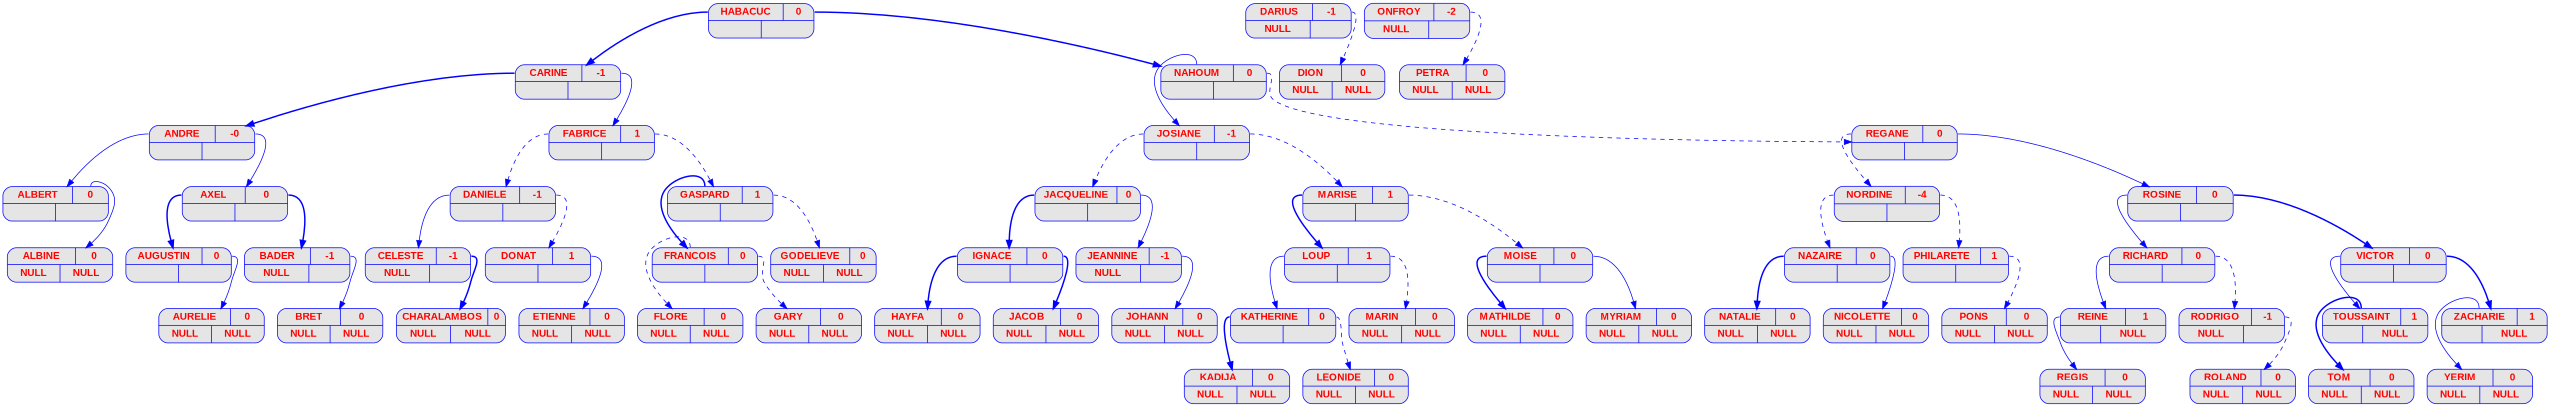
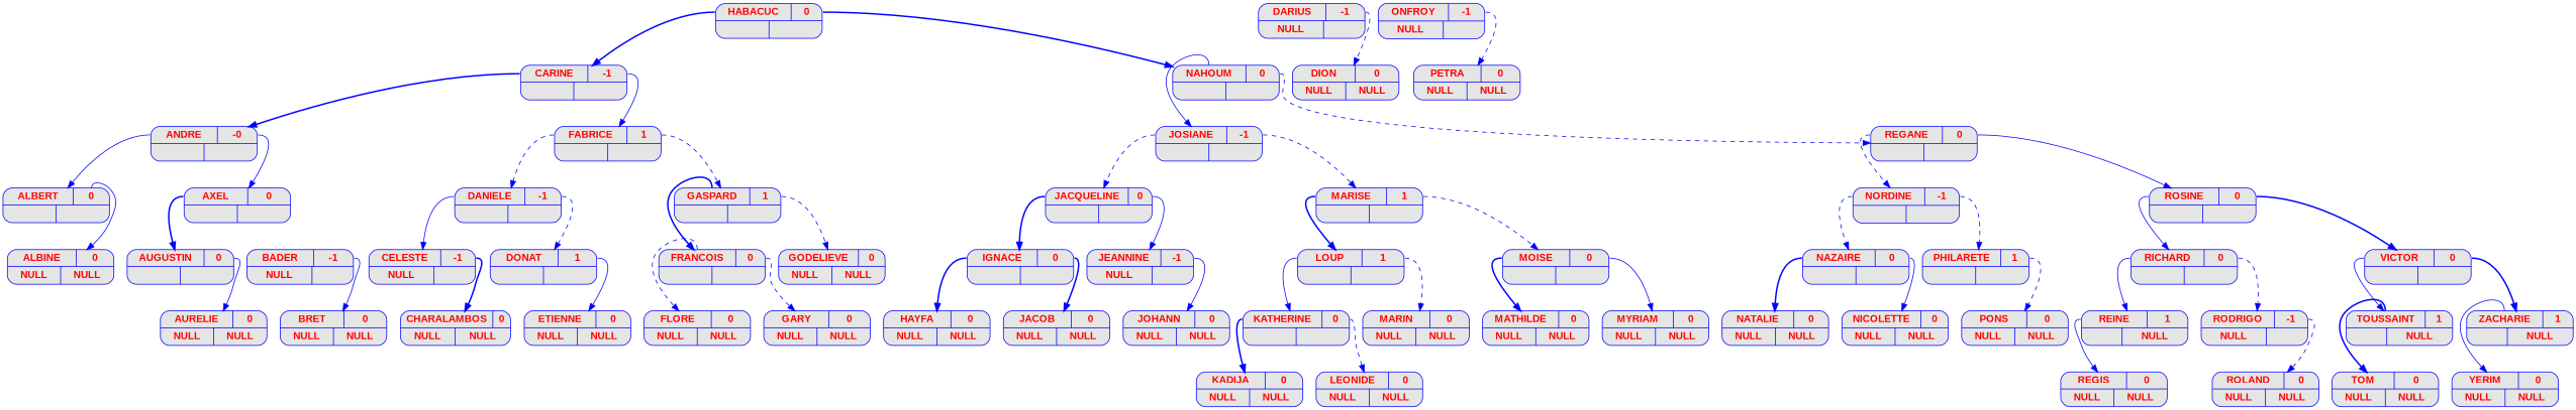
  digraph {
    node [color=blue fillcolor=grey90 fontcolor=red fontname="Arial bold" fontsize=14 shape=record style="rounded, filled"]
    edge [color=blue style=solid tailport=d]
    n1 [label="{{<g> HABACUC | <d> 0 } | { <g> | <d>}}" width=2]
    n2 [label="{{<g> CARINE | <d> -1 } | { <g> | <d>}}" width=2]
    n3 [label="{{<g> NAHOUM | <d> 0 } | { <g> | <d>}}" width=2]
    n4 [label="{{<g> ANDRE | <d> -0 } | { <g> | <d>}}" width=2]
    n5 [label="{{<g> FABRICE | <d> 1 } | { <g> | <d>}}" width=2]
    n6 [label="{{<g> JOSIANE | <d> -1 } | { <g> | <d>}}" width=2]
    n7 [label="{{<g> REGANE | <d> 0 } | { <g> | <d>}}" width=2]
    n8 [label="{{<g> ALBERT | <d> 0 } | { <g> | <d>}}" width=2]
    n9 [label="{{<g> AXEL | <d> 0 } | { <g> | <d>}}" width=2]
    n10 [label="{{<g> DANIELE | <d> -1 } | { <g> | <d>}}" width=2]
    n11 [label="{{<g> GASPARD | <d> 1 } | { <g> | <d>}}" width=2]
    n12 [label="{{<g> ALBINE | <d> 0 }| { <g> NULL | <d> NULL}}" width=2]
    n13 [label="{{<g> AUGUSTIN | <d> 0 } | { <g> | <d>}}" width=2]
    n14 [label="{{<g> BADER | <d> -1 }| { <g> NULL | <d> }}" width=2]
    n15 [label="{{<g> AURELIE | <d> 0 }| { <g> NULL | <d> NULL}}" width=2]
    n16 [label="{{<g> BRET | <d> 0 }| { <g> NULL | <d> NULL}}" width=2]
    n17 [label="{{<g> CELESTE | <d> -1 }| { <g> NULL | <d> }}" width=2]
    n18 [label="{{<g> DONAT | <d> 1 } | { <g> | <d>}}" width=2]
    n19 [label="{{<g> FRANCOIS | <d> 0 } | { <g> | <d>}}" width=2]
    n20 [label="{{<g> GODELIEVE | <d> 0 }| { <g> NULL | <d> NULL}}" width=2]
    n21 [label="{{<g> CHARALAMBOS | <d> 0 }| { <g> NULL | <d> NULL}}" width=2]
    n22 [label="{{<g> ETIENNE | <d> 0 }| { <g> NULL | <d> NULL}}" width=2]
    n23 [label="{{<g> DARIUS | <d> -1 }| { <g> NULL | <d> }}" width=2]
    n24 [label="{{<g> DION | <d> 0 }| { <g> NULL | <d> NULL}}" width=2]
    n25 [label="{{<g> FLORE | <d> 0 }| { <g> NULL | <d> NULL}}" width=2]
    n26 [label="{{<g> GARY | <d> 0 }| { <g> NULL | <d> NULL}}" width=2]
    n27 [label="{{<g> JACQUELINE | <d> 0 } | { <g> | <d>}}" width=2]
    n28 [label="{{<g> MARISE | <d> 1 } | { <g> | <d>}}" width=2]
-   n29 [label="{{<g> NORDINE | <d> -4 } | { <g> | <d>}}" width=2]
+   n29 [label="{{<g> NORDINE | <d> -1 } | { <g> | <d>}}" width=2]
    n30 [label="{{<g> ROSINE | <d> 0 } | { <g> | <d>}}" width=2]
    n31 [label="{{<g> IGNACE | <d> 0 } | { <g> | <d>}}" width=2]
    n32 [label="{{<g> JEANNINE | <d> -1 }| { <g> NULL | <d> }}" width=2]
    n33 [label="{{<g> LOUP | <d> 1 } | { <g> | <d>}}" width=2]
    n34 [label="{{<g> MOISE | <d> 0 } | { <g> | <d>}}" width=2]
    n35 [label="{{<g> HAYFA | <d> 0 }| { <g> NULL | <d> NULL}}" width=2]
    n36 [label="{{<g> JACOB | <d> 0 }| { <g> NULL | <d> NULL}}" width=2]
    n37 [label="{{<g> JOHANN | <d> 0 }| { <g> NULL | <d> NULL}}" width=2]
    n38 [label="{{<g> KATHERINE | <d> 0 } | { <g> | <d>}}" width=2]
    n39 [label="{{<g> MARIN | <d> 0 }| { <g> NULL | <d> NULL}}" width=2]
    n40 [label="{{<g> MATHILDE | <d> 0 }| { <g> NULL | <d> NULL}}" width=2]
    n41 [label="{{<g> MYRIAM | <d> 0 }| { <g> NULL | <d> NULL}}" width=2]
    n42 [label="{{<g> KADIJA | <d> 0 }| { <g> NULL | <d> NULL}}" width=2]
    n43 [label="{{<g> LEONIDE | <d> 0 }| { <g> NULL | <d> NULL}}" width=2]
    n44 [label="{{<g> NAZAIRE | <d> 0 } | { <g> | <d>}}" width=2]
    n45 [label="{{<g> PHILARETE | <d> 1 } | { <g> | <d>}}" width=2]
    n46 [label="{{<g> RICHARD | <d> 0 } | { <g> | <d>}}" width=2]
    n47 [label="{{<g> VICTOR | <d> 0 } | { <g> | <d>}}" width=2]
    n48 [label="{{<g> NATALIE | <d> 0 }| { <g> NULL | <d> NULL}}" width=2]
    n49 [label="{{<g> NICOLETTE | <d> 0 }| { <g> NULL | <d> NULL}}" width=2]
    n50 [label="{{<g> PONS | <d> 0 }| { <g> NULL | <d> NULL}}" width=2]
-   n51 [label="{{<g> ONFROY | <d> -2 }| { <g> NULL | <d> }}" width=2]
+   n51 [label="{{<g> ONFROY | <d> -1 }| { <g> NULL | <d> }}" width=2]
    n52 [label="{{<g> PETRA | <d> 0 }| { <g> NULL | <d> NULL}}" width=2]
    n53 [label="{{<g> REINE | <d> 1 }| { <g> | <d> NULL}}" width=2]
    n54 [label="{{<g> RODRIGO | <d> -1 }| { <g> NULL | <d> }}" width=2]
    n55 [label="{{<g> TOUSSAINT | <d> 1 }| { <g> | <d> NULL}}" width=2]
    n56 [label="{{<g> ZACHARIE | <d> 1 }| { <g> | <d> NULL}}" width=2]
    n57 [label="{{<g> REGIS | <d> 0 }| { <g> NULL | <d> NULL}}" width=2]
    n58 [label="{{<g> ROLAND | <d> 0 }| { <g> NULL | <d> NULL}}" width=2]
    n59 [label="{{<g> TOM | <d> 0 }| { <g> NULL | <d> NULL}}" width=2]
    n60 [label="{{<g> YERIM | <d> 0 }| { <g> NULL | <d> NULL}}" width=2]
    n1 -> n2 [style=bold tailport=g]
    n1 -> n3 [style=bold]
    n2 -> n4 [style=bold tailport=g]
    n2 -> n5
    n3 -> n6 [tailport=g]
    n3 -> n7 [style=dashed]
    n4 -> n8 [tailport=g]
    n4 -> n9
    n5 -> n10 [style=dashed tailport=g]
    n5 -> n11 [style=dashed]
    n6 -> n27 [style=dashed tailport=g]
    n6 -> n28 [style=dashed]
    n7 -> n29 [style=dashed tailport=g]
    n7 -> n30
    n8 -> n12
    n9 -> n13 [style=bold tailport=g]
-   n9 -> n14 [style=bold]
    n10 -> n17 [tailport=g]
    n10 -> n18 [style=dashed]
    n11 -> n19 [style=bold tailport=g]
    n11 -> n20 [style=dashed]
    n13 -> n15
    n14 -> n16
    n17 -> n21 [style=bold]
    n18 -> n22
    n19 -> n25 [style=dashed tailport=g]
    n19 -> n26 [style=dashed]
    n23 -> n24 [style=dashed]
    n27 -> n31 [style=bold tailport=g]
    n27 -> n32
    n28 -> n33 [style=bold tailport=g]
    n28 -> n34 [style=dashed]
    n29 -> n44 [style=dashed tailport=g]
    n29 -> n45 [style=dashed]
    n30 -> n46 [tailport=g]
    n30 -> n47 [style=bold]
    n31 -> n35 [style=bold tailport=g]
    n31 -> n36 [style=bold]
    n32 -> n37
    n33 -> n38 [tailport=g]
    n33 -> n39 [style=dashed]
    n34 -> n40 [style=bold tailport=g]
    n34 -> n41
    n38 -> n42 [style=bold tailport=g]
    n38 -> n43 [style=dashed]
    n44 -> n48 [style=bold tailport=g]
    n44 -> n49
    n45 -> n50 [style=dashed]
    n46 -> n53 [tailport=g]
    n46 -> n54 [style=dashed]
    n47 -> n55 [tailport=g]
    n47 -> n56 [style=bold]
    n51 -> n52 [style=dashed]
    n53 -> n57 [tailport=g]
    n54 -> n58 [style=dashed]
    n55 -> n59 [style=bold tailport=g]
    n56 -> n60 [tailport=g]
  }
